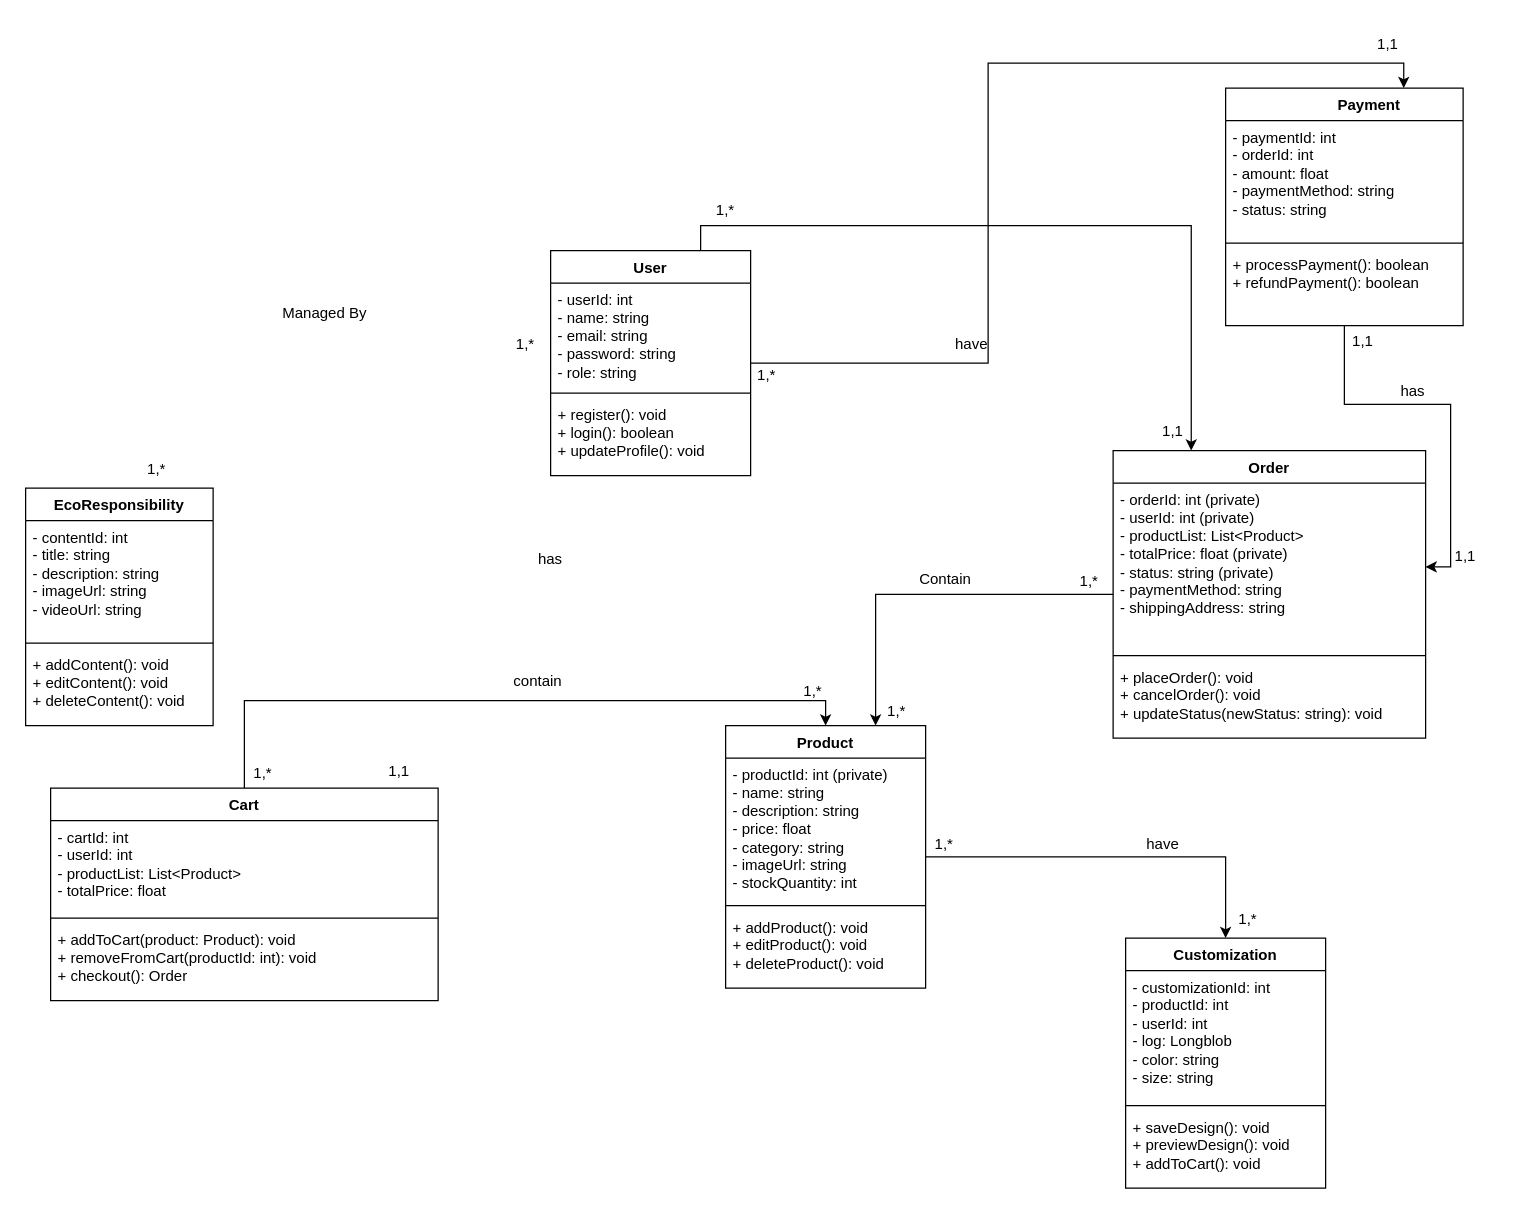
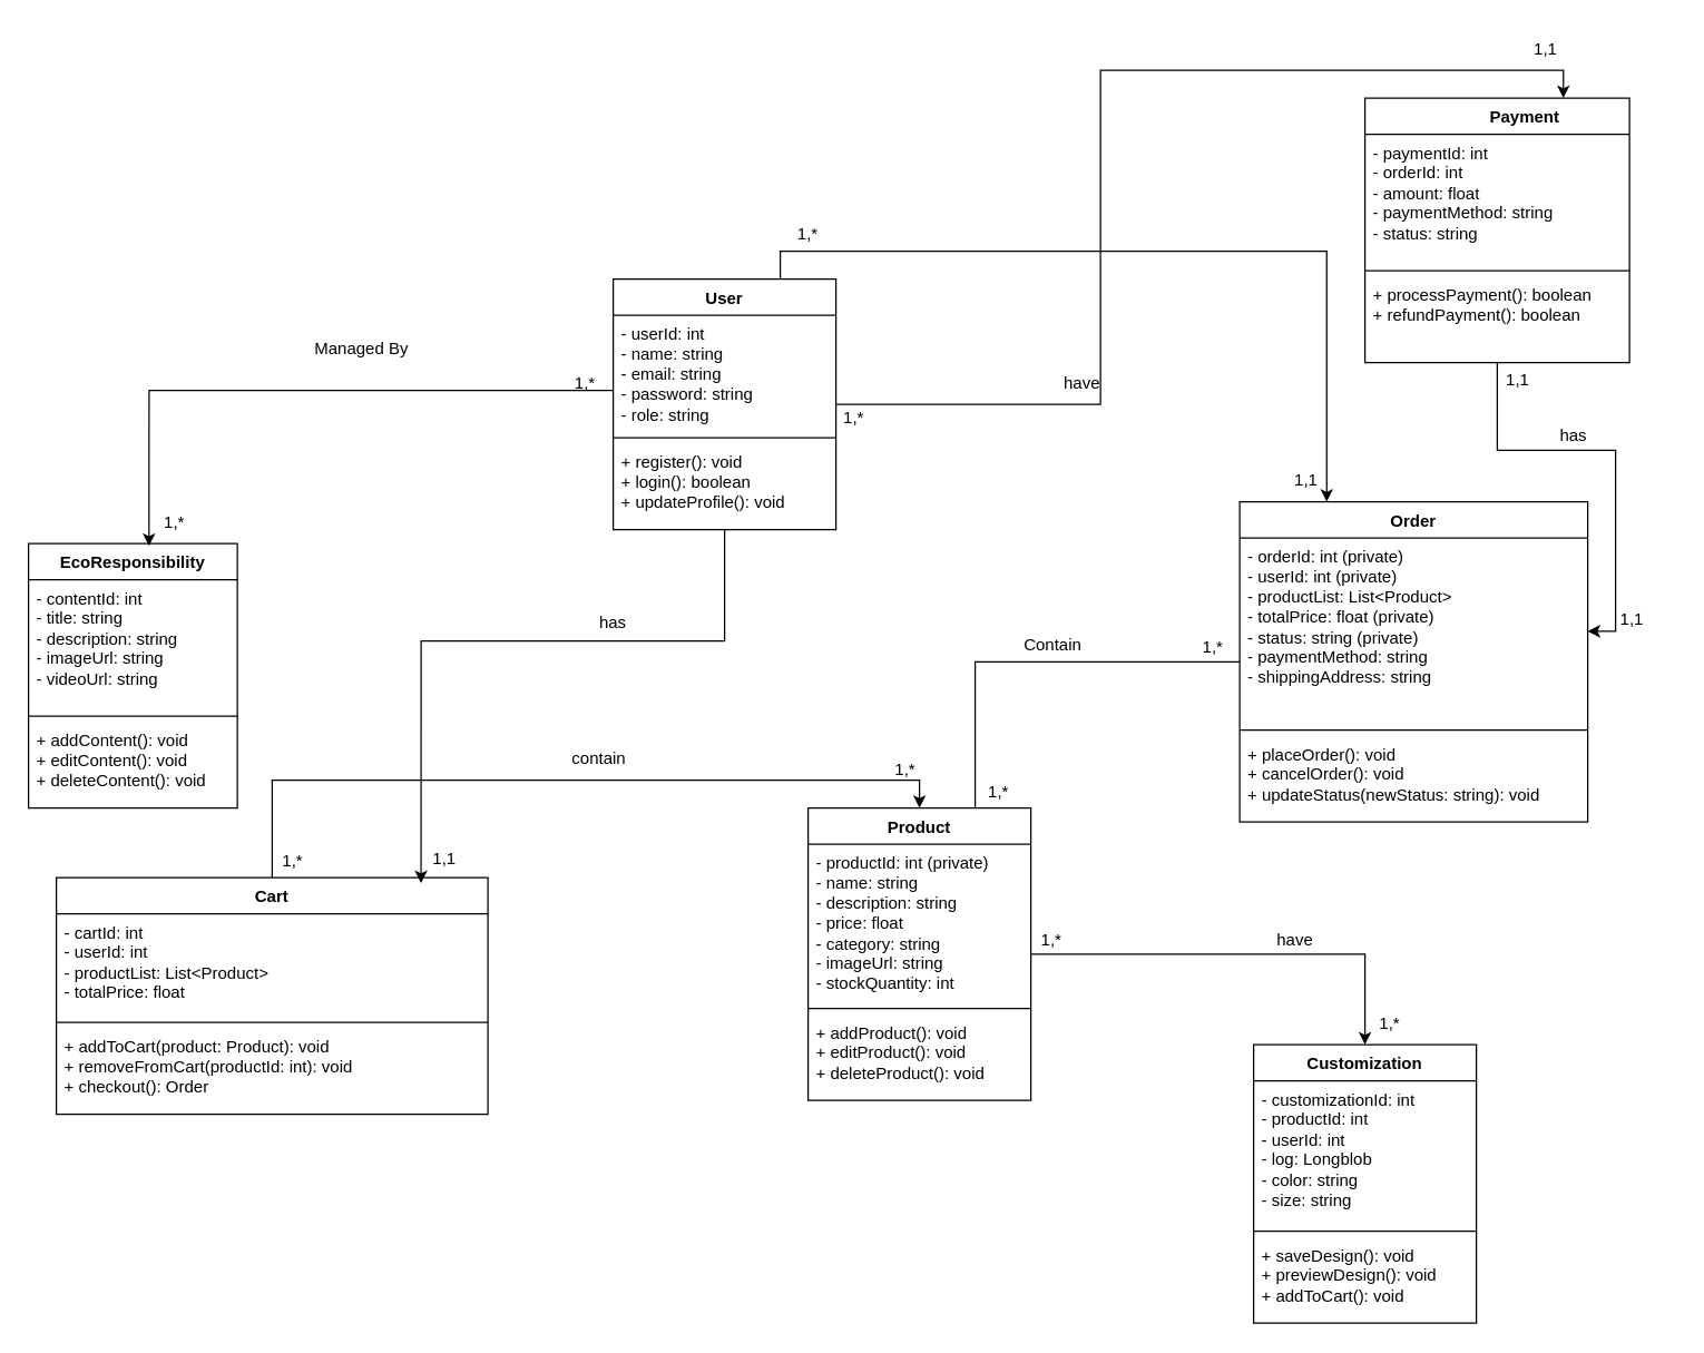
  <mxCell id="0" />
  <mxCell id="1" parent="0" />
  <mxCell id="2" style="edgeStyle=orthogonalEdgeStyle;rounded=0;orthogonalLoop=1;jettySize=auto;html=1;exitX=0.75;exitY=0;exitDx=0;exitDy=0;entryX=0.25;entryY=0;entryDx=0;entryDy=0;" edge="1" parent="1" source="4" target="23"><mxGeometry relative="1" as="geometry" /></mxCell>
  <mxCell id="3" style="edgeStyle=orthogonalEdgeStyle;rounded=0;orthogonalLoop=1;jettySize=auto;html=1;entryX=0.75;entryY=0;entryDx=0;entryDy=0;" edge="1" parent="1" source="4" target="32"><mxGeometry relative="1" as="geometry"><mxPoint x="380" y="960" as="targetPoint" /></mxGeometry></mxCell>
  <mxCell id="4" value="User" style="swimlane;fontStyle=1;align=center;verticalAlign=top;childLayout=stackLayout;horizontal=1;startSize=26;horizontalStack=0;resizeParent=1;resizeParentMax=0;resizeLast=0;collapsible=1;marginBottom=0;whiteSpace=wrap;html=1;" vertex="1" parent="1"><mxGeometry y="200" width="160" height="180" as="geometry" x="440" /></mxCell>
  <mxCell id="5" value="&lt;div&gt;- userId: int&amp;nbsp;&lt;/div&gt;&lt;div&gt;- name: string&lt;/div&gt;&lt;div&gt;- email: string&amp;nbsp;&lt;/div&gt;&lt;div&gt;- password: string&lt;/div&gt;&lt;div&gt;- role: string&lt;/div&gt;" style="text;strokeColor=none;fillColor=none;align=left;verticalAlign=top;spacingLeft=4;spacingRight=4;overflow=hidden;rotatable=0;points=[[0,0.5],[1,0.5]];portConstraint=eastwest;whiteSpace=wrap;html=1;" vertex="1" parent="4"><mxGeometry y="26" width="160" height="84" as="geometry" /></mxCell>
  <mxCell id="6" value="" style="line;strokeWidth=1;fillColor=none;align=left;verticalAlign=middle;spacingTop=-1;spacingLeft=3;spacingRight=3;rotatable=0;labelPosition=right;points=[];portConstraint=eastwest;strokeColor=inherit;" vertex="1" parent="4"><mxGeometry y="110" width="160" height="8" as="geometry" /></mxCell>
  <mxCell id="7" value="&lt;div&gt;+ register(): void&amp;nbsp;&lt;/div&gt;&lt;div&gt;+ login(): boolean&amp;nbsp;&lt;/div&gt;&lt;div&gt;+ updateProfile(): void&lt;/div&gt;" style="text;strokeColor=none;fillColor=none;align=left;verticalAlign=top;spacingLeft=4;spacingRight=4;overflow=hidden;rotatable=0;points=[[0,0.5],[1,0.5]];portConstraint=eastwest;whiteSpace=wrap;html=1;" vertex="1" parent="4"><mxGeometry y="118" width="160" height="62" as="geometry" /></mxCell>
  <mxCell id="8" style="edgeStyle=orthogonalEdgeStyle;rounded=0;orthogonalLoop=1;jettySize=auto;html=1;entryX=0.5;entryY=0;entryDx=0;entryDy=0;" edge="1" parent="1" source="9" target="13"><mxGeometry relative="1" as="geometry" /></mxCell>
  <mxCell id="9" value="Product" style="swimlane;fontStyle=1;align=center;verticalAlign=top;childLayout=stackLayout;horizontal=1;startSize=26;horizontalStack=0;resizeParent=1;resizeParentMax=0;resizeLast=0;collapsible=1;marginBottom=0;whiteSpace=wrap;html=1;" vertex="1" parent="1"><mxGeometry x="580" y="580" width="160" height="210" as="geometry" /></mxCell>
  <mxCell id="10" value="&lt;div&gt;- productId: int (private)&lt;/div&gt;&lt;div&gt;- name: string&lt;/div&gt;&lt;div&gt;- description: string&lt;/div&gt;&lt;div&gt;- price: float&amp;nbsp;&lt;/div&gt;&lt;div&gt;- category: string&lt;/div&gt;&lt;div&gt;- imageUrl: string&amp;nbsp;&lt;/div&gt;&lt;div&gt;- stockQuantity: int&lt;/div&gt;" style="text;strokeColor=none;fillColor=none;align=left;verticalAlign=top;spacingLeft=4;spacingRight=4;overflow=hidden;rotatable=0;points=[[0,0.5],[1,0.5]];portConstraint=eastwest;whiteSpace=wrap;html=1;" vertex="1" parent="9"><mxGeometry y="26" width="160" height="114" as="geometry" /></mxCell>
  <mxCell id="11" value="" style="line;strokeWidth=1;fillColor=none;align=left;verticalAlign=middle;spacingTop=-1;spacingLeft=3;spacingRight=3;rotatable=0;labelPosition=right;points=[];portConstraint=eastwest;strokeColor=inherit;" vertex="1" parent="9"><mxGeometry y="140" width="160" height="8" as="geometry" /></mxCell>
  <mxCell id="12" value="&lt;div&gt;+ addProduct(): void&lt;/div&gt;&lt;div&gt;+ editProduct(): void&amp;nbsp;&lt;/div&gt;&lt;div&gt;+ deleteProduct(): void&amp;nbsp;&lt;/div&gt;" style="text;strokeColor=none;fillColor=none;align=left;verticalAlign=top;spacingLeft=4;spacingRight=4;overflow=hidden;rotatable=0;points=[[0,0.5],[1,0.5]];portConstraint=eastwest;whiteSpace=wrap;html=1;" vertex="1" parent="9"><mxGeometry y="148" width="160" height="62" as="geometry" /></mxCell>
  <mxCell id="13" value="Customization" style="swimlane;fontStyle=1;align=center;verticalAlign=top;childLayout=stackLayout;horizontal=1;startSize=26;horizontalStack=0;resizeParent=1;resizeParentMax=0;resizeLast=0;collapsible=1;marginBottom=0;whiteSpace=wrap;html=1;" vertex="1" parent="1"><mxGeometry x="900" y="750" width="160" height="200" as="geometry" /></mxCell>
  <mxCell id="14" value="&lt;div&gt;- customizationId: int&amp;nbsp;&lt;/div&gt;&lt;div&gt;- productId: int&amp;nbsp;&lt;/div&gt;&lt;div&gt;- userId: int&amp;nbsp;&lt;/div&gt;&lt;div&gt;- log: Longblob&lt;/div&gt;&lt;div&gt;- color: string&lt;/div&gt;&lt;div&gt;- size: string&lt;/div&gt;" style="text;strokeColor=none;fillColor=none;align=left;verticalAlign=top;spacingLeft=4;spacingRight=4;overflow=hidden;rotatable=0;points=[[0,0.5],[1,0.5]];portConstraint=eastwest;whiteSpace=wrap;html=1;" vertex="1" parent="13"><mxGeometry y="26" width="160" height="104" as="geometry" /></mxCell>
  <mxCell id="15" value="" style="line;strokeWidth=1;fillColor=none;align=left;verticalAlign=middle;spacingTop=-1;spacingLeft=3;spacingRight=3;rotatable=0;labelPosition=right;points=[];portConstraint=eastwest;strokeColor=inherit;" vertex="1" parent="13"><mxGeometry y="130" width="160" height="8" as="geometry" /></mxCell>
  <mxCell id="16" value="&lt;div&gt;+ saveDesign(): void&lt;/div&gt;&lt;div&gt;+ previewDesign(): void&amp;nbsp;&lt;/div&gt;&lt;div&gt;+ addToCart(): void&lt;/div&gt;" style="text;strokeColor=none;fillColor=none;align=left;verticalAlign=top;spacingLeft=4;spacingRight=4;overflow=hidden;rotatable=0;points=[[0,0.5],[1,0.5]];portConstraint=eastwest;whiteSpace=wrap;html=1;" vertex="1" parent="13"><mxGeometry y="138" width="160" height="62" as="geometry" /></mxCell>
  <mxCell id="17" style="edgeStyle=orthogonalEdgeStyle;rounded=0;orthogonalLoop=1;jettySize=auto;html=1;exitX=0.5;exitY=0;exitDx=0;exitDy=0;entryX=0.5;entryY=0;entryDx=0;entryDy=0;" edge="1" parent="1" source="18" target="9"><mxGeometry relative="1" as="geometry" /></mxCell>
  <mxCell id="18" value="Cart" style="swimlane;fontStyle=1;align=center;verticalAlign=top;childLayout=stackLayout;horizontal=1;startSize=26;horizontalStack=0;resizeParent=1;resizeParentMax=0;resizeLast=0;collapsible=1;marginBottom=0;whiteSpace=wrap;html=1;" vertex="1" parent="1"><mxGeometry x="40" y="630" width="310" height="170" as="geometry" /></mxCell>
  <mxCell id="19" value="&lt;div&gt;- cartId: int&amp;nbsp;&lt;/div&gt;&lt;div&gt;- userId: int&lt;/div&gt;&lt;div&gt;- productList: List&amp;lt;Product&amp;gt;&lt;/div&gt;&lt;div&gt;- totalPrice: float&lt;/div&gt;" style="text;strokeColor=none;fillColor=none;align=left;verticalAlign=top;spacingLeft=4;spacingRight=4;overflow=hidden;rotatable=0;points=[[0,0.5],[1,0.5]];portConstraint=eastwest;whiteSpace=wrap;html=1;" vertex="1" parent="18"><mxGeometry y="26" width="310" height="74" as="geometry" /></mxCell>
  <mxCell id="20" value="" style="line;strokeWidth=1;fillColor=none;align=left;verticalAlign=middle;spacingTop=-1;spacingLeft=3;spacingRight=3;rotatable=0;labelPosition=right;points=[];portConstraint=eastwest;strokeColor=inherit;" vertex="1" parent="18"><mxGeometry y="100" width="310" height="8" as="geometry" /></mxCell>
  <mxCell id="21" value="&lt;div&gt;+ addToCart(product: Product): void&lt;/div&gt;&lt;div&gt;+ removeFromCart(productId: int): void&lt;/div&gt;&lt;div&gt;+ checkout(): Order&lt;/div&gt;" style="text;strokeColor=none;fillColor=none;align=left;verticalAlign=top;spacingLeft=4;spacingRight=4;overflow=hidden;rotatable=0;points=[[0,0.5],[1,0.5]];portConstraint=eastwest;whiteSpace=wrap;html=1;" vertex="1" parent="18"><mxGeometry y="108" width="310" height="62" as="geometry" /></mxCell>
- <mxCell id="22" style="edgeStyle=orthogonalEdgeStyle;rounded=0;orthogonalLoop=1;jettySize=auto;html=1;entryX=0.75;entryY=0;entryDx=0;entryDy=0;" edge="1" parent="1" source="23" target="9"><mxGeometry relative="1" as="geometry" /></mxCell>
+ <mxCell id="22" style="edgeStyle=orthogonalEdgeStyle;rounded=0;orthogonalLoop=1;jettySize=auto;html=1;entryX=0.75;entryY=0;entryDx=0;entryDy=0;endArrow=none;" edge="1" parent="1" source="23" target="9"><mxGeometry relative="1" as="geometry" /></mxCell>
  <mxCell id="23" value="Order" style="swimlane;fontStyle=1;align=center;verticalAlign=top;childLayout=stackLayout;horizontal=1;startSize=26;horizontalStack=0;resizeParent=1;resizeParentMax=0;resizeLast=0;collapsible=1;marginBottom=0;whiteSpace=wrap;html=1;" vertex="1" parent="1"><mxGeometry x="890" y="360" width="250" height="230" as="geometry" /></mxCell>
  <mxCell id="24" value="&lt;div&gt;- orderId: int (private)&lt;/div&gt;&lt;div&gt;- userId: int (private)&lt;/div&gt;&lt;div&gt;- productList: List&amp;lt;Product&amp;gt;&amp;nbsp;&lt;/div&gt;&lt;div&gt;- totalPrice: float (private)&lt;/div&gt;&lt;div&gt;- status: string (private)&amp;nbsp;&lt;/div&gt;&lt;div&gt;- paymentMethod: string&amp;nbsp;&lt;/div&gt;&lt;div&gt;- shippingAddress: string&lt;/div&gt;" style="text;strokeColor=none;fillColor=none;align=left;verticalAlign=top;spacingLeft=4;spacingRight=4;overflow=hidden;rotatable=0;points=[[0,0.5],[1,0.5]];portConstraint=eastwest;whiteSpace=wrap;html=1;" vertex="1" parent="23"><mxGeometry y="26" width="250" height="134" as="geometry" /></mxCell>
  <mxCell id="25" value="" style="line;strokeWidth=1;fillColor=none;align=left;verticalAlign=middle;spacingTop=-1;spacingLeft=3;spacingRight=3;rotatable=0;labelPosition=right;points=[];portConstraint=eastwest;strokeColor=inherit;" vertex="1" parent="23"><mxGeometry y="160" width="250" height="8" as="geometry" /></mxCell>
  <mxCell id="26" value="&lt;div&gt;+ placeOrder(): void&lt;/div&gt;&lt;div&gt;+ cancelOrder(): void&amp;nbsp;&lt;/div&gt;&lt;div&gt;+ updateStatus(newStatus: string): void&lt;/div&gt;" style="text;strokeColor=none;fillColor=none;align=left;verticalAlign=top;spacingLeft=4;spacingRight=4;overflow=hidden;rotatable=0;points=[[0,0.5],[1,0.5]];portConstraint=eastwest;whiteSpace=wrap;html=1;" vertex="1" parent="23"><mxGeometry y="168" width="250" height="62" as="geometry" /></mxCell>
  <mxCell id="27" value="EcoResponsibility" style="swimlane;fontStyle=1;align=center;verticalAlign=top;childLayout=stackLayout;horizontal=1;startSize=26;horizontalStack=0;resizeParent=1;resizeParentMax=0;resizeLast=0;collapsible=1;marginBottom=0;whiteSpace=wrap;html=1;" vertex="1" parent="1"><mxGeometry x="20" y="390" width="150" height="190" as="geometry" /></mxCell>
  <mxCell id="28" value="&lt;div&gt;- contentId: int&lt;/div&gt;&lt;div&gt;- title: string&lt;/div&gt;&lt;div&gt;- description: string&lt;/div&gt;&lt;div&gt;- imageUrl: string&lt;/div&gt;&lt;div&gt;- videoUrl: string&lt;/div&gt;" style="text;strokeColor=none;fillColor=none;align=left;verticalAlign=top;spacingLeft=4;spacingRight=4;overflow=hidden;rotatable=0;points=[[0,0.5],[1,0.5]];portConstraint=eastwest;whiteSpace=wrap;html=1;" vertex="1" parent="27"><mxGeometry y="26" width="150" height="94" as="geometry" /></mxCell>
  <mxCell id="29" value="" style="line;strokeWidth=1;fillColor=none;align=left;verticalAlign=middle;spacingTop=-1;spacingLeft=3;spacingRight=3;rotatable=0;labelPosition=right;points=[];portConstraint=eastwest;strokeColor=inherit;" vertex="1" parent="27"><mxGeometry y="120" width="150" height="8" as="geometry" /></mxCell>
  <mxCell id="30" value="&lt;div&gt;+ addContent(): void&lt;/div&gt;&lt;div&gt;+ editContent(): void&lt;/div&gt;&lt;div&gt;+ deleteContent(): void&lt;/div&gt;" style="text;strokeColor=none;fillColor=none;align=left;verticalAlign=top;spacingLeft=4;spacingRight=4;overflow=hidden;rotatable=0;points=[[0,0.5],[1,0.5]];portConstraint=eastwest;whiteSpace=wrap;html=1;" vertex="1" parent="27"><mxGeometry y="128" width="150" height="62" as="geometry" /></mxCell>
  <mxCell id="31" style="edgeStyle=orthogonalEdgeStyle;rounded=0;orthogonalLoop=1;jettySize=auto;html=1;" edge="1" parent="1" source="32" target="24"><mxGeometry relative="1" as="geometry" /></mxCell>
  <mxCell id="32" value="&lt;blockquote style=&quot;margin: 0 0 0 40px; border: none; padding: 0px;&quot;&gt;Payment&lt;/blockquote&gt;" style="swimlane;fontStyle=1;align=center;verticalAlign=top;childLayout=stackLayout;horizontal=1;startSize=26;horizontalStack=0;resizeParent=1;resizeParentMax=0;resizeLast=0;collapsible=1;marginBottom=0;whiteSpace=wrap;html=1;" vertex="1" parent="1"><mxGeometry x="980" y="70" width="190" height="190" as="geometry" /></mxCell>
  <mxCell id="33" value="&lt;div&gt;- paymentId: int&lt;/div&gt;&lt;div&gt;- orderId: int&amp;nbsp;&lt;/div&gt;&lt;div&gt;- amount: float&lt;/div&gt;&lt;div&gt;- paymentMethod: string&lt;/div&gt;&lt;div&gt;- status: string&lt;/div&gt;" style="text;strokeColor=none;fillColor=none;align=left;verticalAlign=top;spacingLeft=4;spacingRight=4;overflow=hidden;rotatable=0;points=[[0,0.5],[1,0.5]];portConstraint=eastwest;whiteSpace=wrap;html=1;" vertex="1" parent="32"><mxGeometry y="26" width="190" height="94" as="geometry" /></mxCell>
  <mxCell id="34" value="" style="line;strokeWidth=1;fillColor=none;align=left;verticalAlign=middle;spacingTop=-1;spacingLeft=3;spacingRight=3;rotatable=0;labelPosition=right;points=[];portConstraint=eastwest;strokeColor=inherit;" vertex="1" parent="32"><mxGeometry y="120" width="190" height="8" as="geometry" /></mxCell>
  <mxCell id="35" value="&lt;div&gt;+ processPayment(): boolean&lt;/div&gt;&lt;div&gt;+ refundPayment(): boolean&lt;/div&gt;" style="text;strokeColor=none;fillColor=none;align=left;verticalAlign=top;spacingLeft=4;spacingRight=4;overflow=hidden;rotatable=0;points=[[0,0.5],[1,0.5]];portConstraint=eastwest;whiteSpace=wrap;html=1;" vertex="1" parent="32"><mxGeometry y="128" width="190" height="62" as="geometry" /></mxCell>
+ <mxCell id="36" style="edgeStyle=orthogonalEdgeStyle;rounded=0;orthogonalLoop=1;jettySize=auto;html=1;entryX=0.845;entryY=0.023;entryDx=0;entryDy=0;entryPerimeter=0;" edge="1" parent="1" source="4" target="18"><mxGeometry relative="1" as="geometry"><Array as="points"><mxPoint x="302" y="460" /></Array></mxGeometry></mxCell>
+ <mxCell id="37" style="edgeStyle=orthogonalEdgeStyle;rounded=0;orthogonalLoop=1;jettySize=auto;html=1;entryX=0.577;entryY=0.009;entryDx=0;entryDy=0;entryPerimeter=0;" edge="1" parent="1" source="4" target="27"><mxGeometry relative="1" as="geometry"><Array as="points"><mxPoint x="107" y="280" /></Array></mxGeometry></mxCell>
  <mxCell id="38" value="1,*" style="text;html=1;align=center;verticalAlign=middle;whiteSpace=wrap;rounded=0;" vertex="1" parent="1"><mxGeometry x="550" y="153" width="60" height="30" as="geometry" /></mxCell>
  <mxCell id="39" value="1,1" style="text;html=1;align=center;verticalAlign=middle;whiteSpace=wrap;rounded=0;" vertex="1" parent="1"><mxGeometry x="908" y="330" width="60" height="30" as="geometry" /></mxCell>
  <mxCell id="40" value="1,*" style="text;html=1;align=center;verticalAlign=middle;whiteSpace=wrap;rounded=0;" vertex="1" parent="1"><mxGeometry x="841" y="450" width="60" height="30" as="geometry" /></mxCell>
  <mxCell id="41" value="1,*" style="text;html=1;align=center;verticalAlign=middle;whiteSpace=wrap;rounded=0;" vertex="1" parent="1"><mxGeometry x="687" y="554" width="60" height="30" as="geometry" /></mxCell>
  <mxCell id="42" value="1,*" style="text;html=1;align=center;verticalAlign=middle;whiteSpace=wrap;rounded=0;" vertex="1" parent="1"><mxGeometry x="725" y="660" width="60" height="30" as="geometry" /></mxCell>
  <mxCell id="43" value="1,*" style="text;html=1;align=center;verticalAlign=middle;whiteSpace=wrap;rounded=0;" vertex="1" parent="1"><mxGeometry x="968" y="720" width="60" height="30" as="geometry" /></mxCell>
  <mxCell id="44" value="1,*" style="text;html=1;align=center;verticalAlign=middle;whiteSpace=wrap;rounded=0;" vertex="1" parent="1"><mxGeometry x="583" y="285" width="60" height="30" as="geometry" /></mxCell>
  <mxCell id="45" value="1,1" style="text;html=1;align=center;verticalAlign=middle;whiteSpace=wrap;rounded=0;" vertex="1" parent="1"><mxGeometry x="289" y="602" width="60" height="30" as="geometry" /></mxCell>
  <mxCell id="46" value="1,*" style="text;html=1;align=center;verticalAlign=middle;whiteSpace=wrap;rounded=0;" vertex="1" parent="1"><mxGeometry x="180" y="603" width="60" height="30" as="geometry" /></mxCell>
  <mxCell id="47" value="1,*" style="text;html=1;align=center;verticalAlign=middle;whiteSpace=wrap;rounded=0;" vertex="1" parent="1"><mxGeometry x="620" y="538" width="60" height="30" as="geometry" /></mxCell>
  <mxCell id="48" value="1,*" style="text;html=1;align=center;verticalAlign=middle;whiteSpace=wrap;rounded=0;" vertex="1" parent="1"><mxGeometry x="390" y="260" width="60" height="30" as="geometry" /></mxCell>
  <mxCell id="49" value="1,*" style="text;html=1;align=center;verticalAlign=middle;whiteSpace=wrap;rounded=0;" vertex="1" parent="1"><mxGeometry x="95" y="360" width="60" height="30" as="geometry" /></mxCell>
  <mxCell id="50" value="1,1" style="text;html=1;align=center;verticalAlign=middle;whiteSpace=wrap;rounded=0;" vertex="1" parent="1"><mxGeometry x="1080" y="20" width="60" height="30" as="geometry" /></mxCell>
  <mxCell id="51" value="1,1" style="text;html=1;align=center;verticalAlign=middle;whiteSpace=wrap;rounded=0;" vertex="1" parent="1"><mxGeometry x="1060" y="258" width="60" height="30" as="geometry" /></mxCell>
  <mxCell id="52" value="1,1" style="text;html=1;align=center;verticalAlign=middle;whiteSpace=wrap;rounded=0;" vertex="1" parent="1"><mxGeometry x="1142" y="430" width="60" height="30" as="geometry" /></mxCell>
  <mxCell id="53" value="has " style="text;html=1;align=center;verticalAlign=middle;whiteSpace=wrap;rounded=0;" vertex="1" parent="1"><mxGeometry x="1100" y="298" width="60" height="30" as="geometry" /></mxCell>
  <mxCell id="54" value="have" style="text;html=1;align=center;verticalAlign=middle;whiteSpace=wrap;rounded=0;" vertex="1" parent="1"><mxGeometry x="747" y="260" width="60" height="30" as="geometry" /></mxCell>
  <mxCell id="55" value="Contain" style="text;html=1;align=center;verticalAlign=middle;whiteSpace=wrap;rounded=0;" vertex="1" parent="1"><mxGeometry x="726" y="448" width="60" height="30" as="geometry" /></mxCell>
  <mxCell id="56" value="have " style="text;html=1;align=center;verticalAlign=middle;whiteSpace=wrap;rounded=0;" vertex="1" parent="1"><mxGeometry x="900" y="660" width="60" height="30" as="geometry" /></mxCell>
  <mxCell id="57" value="has " style="text;html=1;align=center;verticalAlign=middle;whiteSpace=wrap;rounded=0;" vertex="1" parent="1"><mxGeometry x="410" y="432" width="60" height="30" as="geometry" /></mxCell>
  <mxCell id="58" value="contain " style="text;html=1;align=center;verticalAlign=middle;whiteSpace=wrap;rounded=0;" vertex="1" parent="1"><mxGeometry x="400" y="530" width="60" height="30" as="geometry" /></mxCell>
  <mxCell id="59" value="Managed By" style="text;html=1;align=center;verticalAlign=middle;whiteSpace=wrap;rounded=0;" vertex="1" parent="1"><mxGeometry x="224" y="235" width="71" height="30" as="geometry" /></mxCell>
